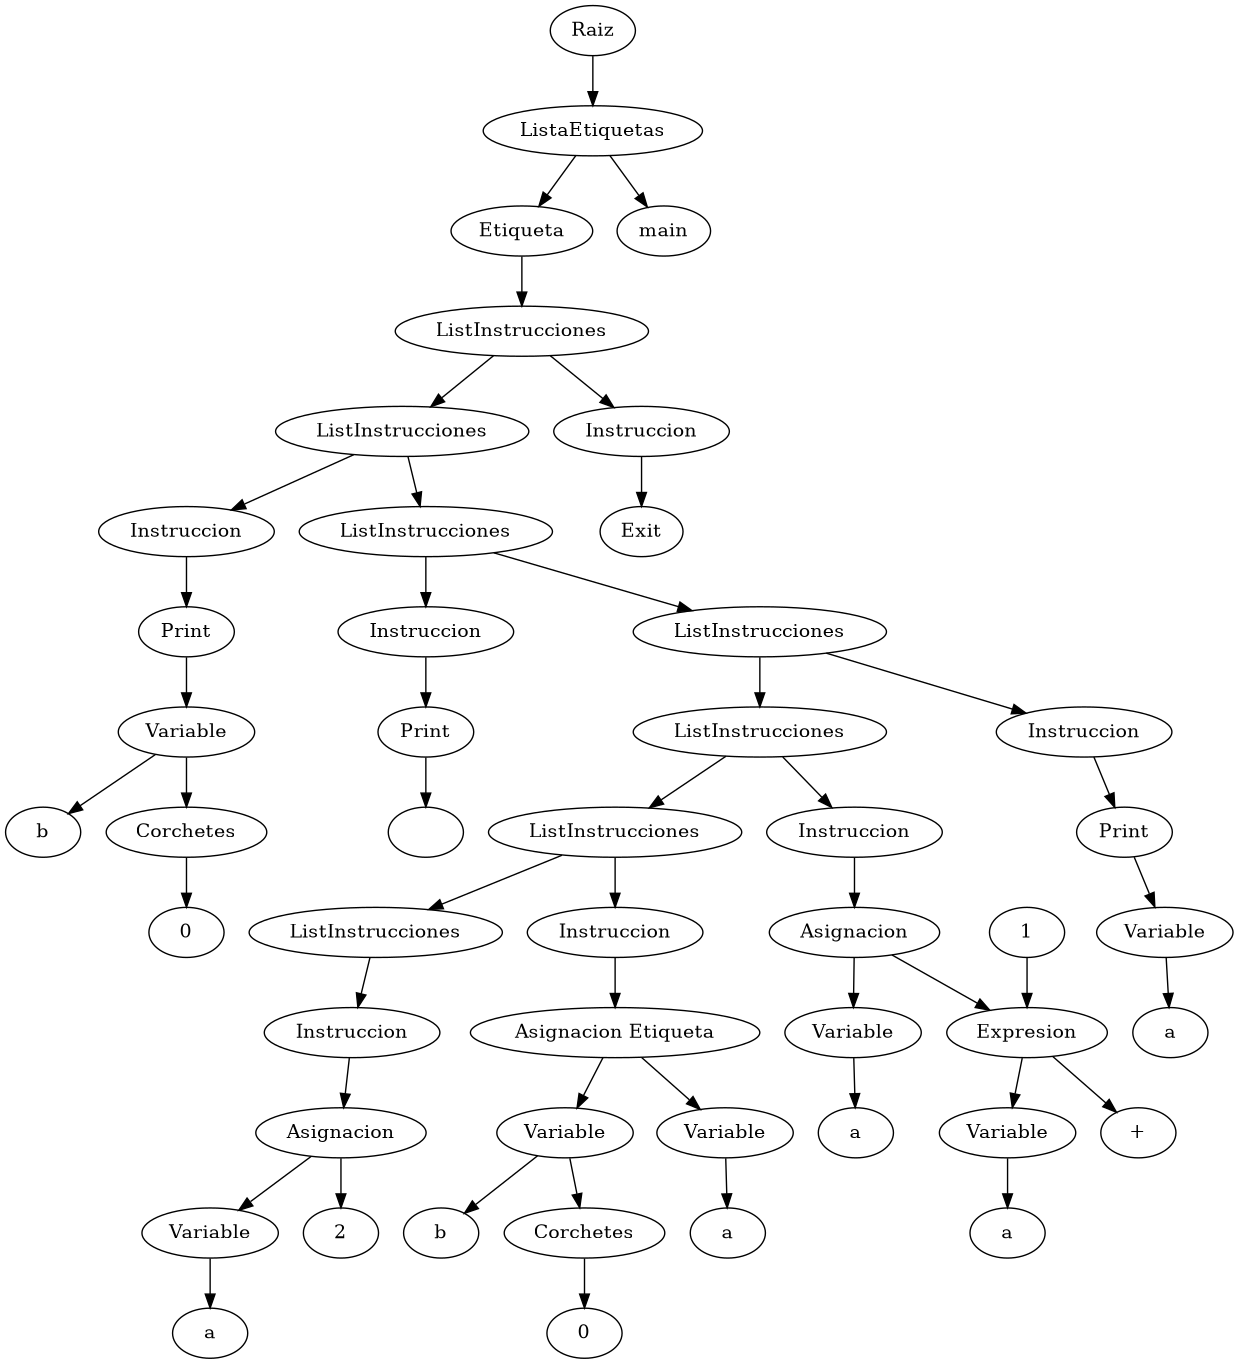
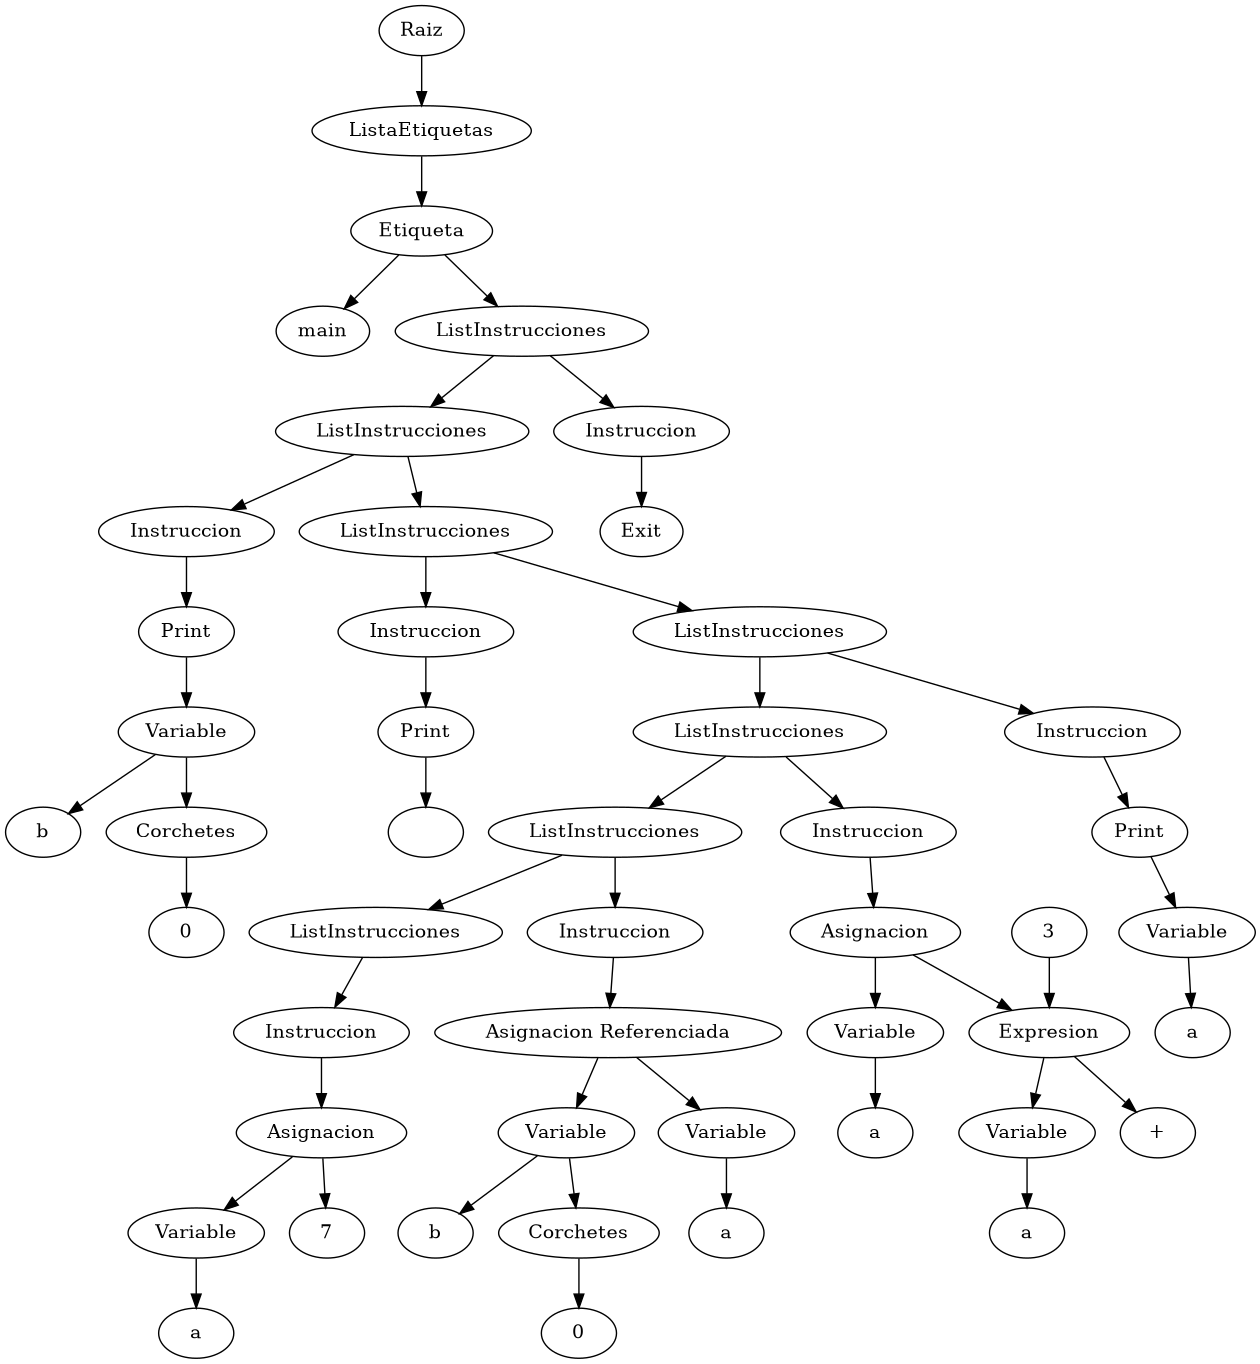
  digraph {
    n1 [label=Raiz]
    n2 [label=ListaEtiquetas]
    n3 [label=Etiqueta]
    n4 [label=main]
    n5 [label=ListInstrucciones]
    n6 [label=ListInstrucciones]
    n7 [label=Instruccion]
    n8 [label=ListInstrucciones]
    n9 [label=Instruccion]
    n10 [label=Exit]
    n11 [label=ListInstrucciones]
    n12 [label=Instruccion]
    n13 [label=Print]
    n14 [label=ListInstrucciones]
    n15 [label=Instruccion]
    n16 [label=Print]
    n17 [label=ListInstrucciones]
    n18 [label=Instruccion]
    n19 [label=Print]
    n20 [label=ListInstrucciones]
    n21 [label=Instruccion]
    n22 [label=Asignacion]
    n23 [label=Instruccion]
-   n24 [label="Asignacion Etiqueta"]
+   n24 [label="Asignacion Referenciada"]
    n25 [label=Asignacion]
    n26 [label=Variable]
-   n27 [label=2]
+   n27 [label=7]
    n28 [label=a]
    n29 [label=Variable]
    n30 [label=Variable]
    n31 [label=b]
    n32 [label=Corchetes]
    n33 [label=a]
    n34 [label=0]
    n35 [label=Variable]
    n36 [label=Expresion]
    n37 [label=a]
    n38 [label=Variable]
    n39 [label="+"]
    n40 [label=a]
-   n41 [label=1]
+   n41 [label=3]
    n42 [label=Variable]
    n43 [label=a]
    n44 [label="\n"]
    n45 [label=Variable]
    n46 [label=b]
    n47 [label=Corchetes]
    n48 [label=0]
    n1 -> n2
    n2 -> n3
-   n2 -> n4
+   n3 -> n4
    n3 -> n5
    n5 -> n6
    n5 -> n7
    n6 -> n8
    n6 -> n9
    n7 -> n10
    n8 -> n11
    n8 -> n12
    n9 -> n13
    n11 -> n14
    n11 -> n15
    n12 -> n16
    n13 -> n45
    n14 -> n17
    n14 -> n18
    n15 -> n19
    n16 -> n44
    n17 -> n20
    n17 -> n21
    n18 -> n22
    n19 -> n42
    n20 -> n23
    n21 -> n24
    n22 -> n35
    n22 -> n36
    n23 -> n25
    n24 -> n29
    n24 -> n30
    n25 -> n26
    n25 -> n27
    n26 -> n28
    n29 -> n31
    n29 -> n32
    n30 -> n33
    n32 -> n34
    n35 -> n37
    n36 -> n38
    n36 -> n39
    n38 -> n40
    n41 -> n36
    n42 -> n43
    n45 -> n46
    n45 -> n47
    n47 -> n48
  }
